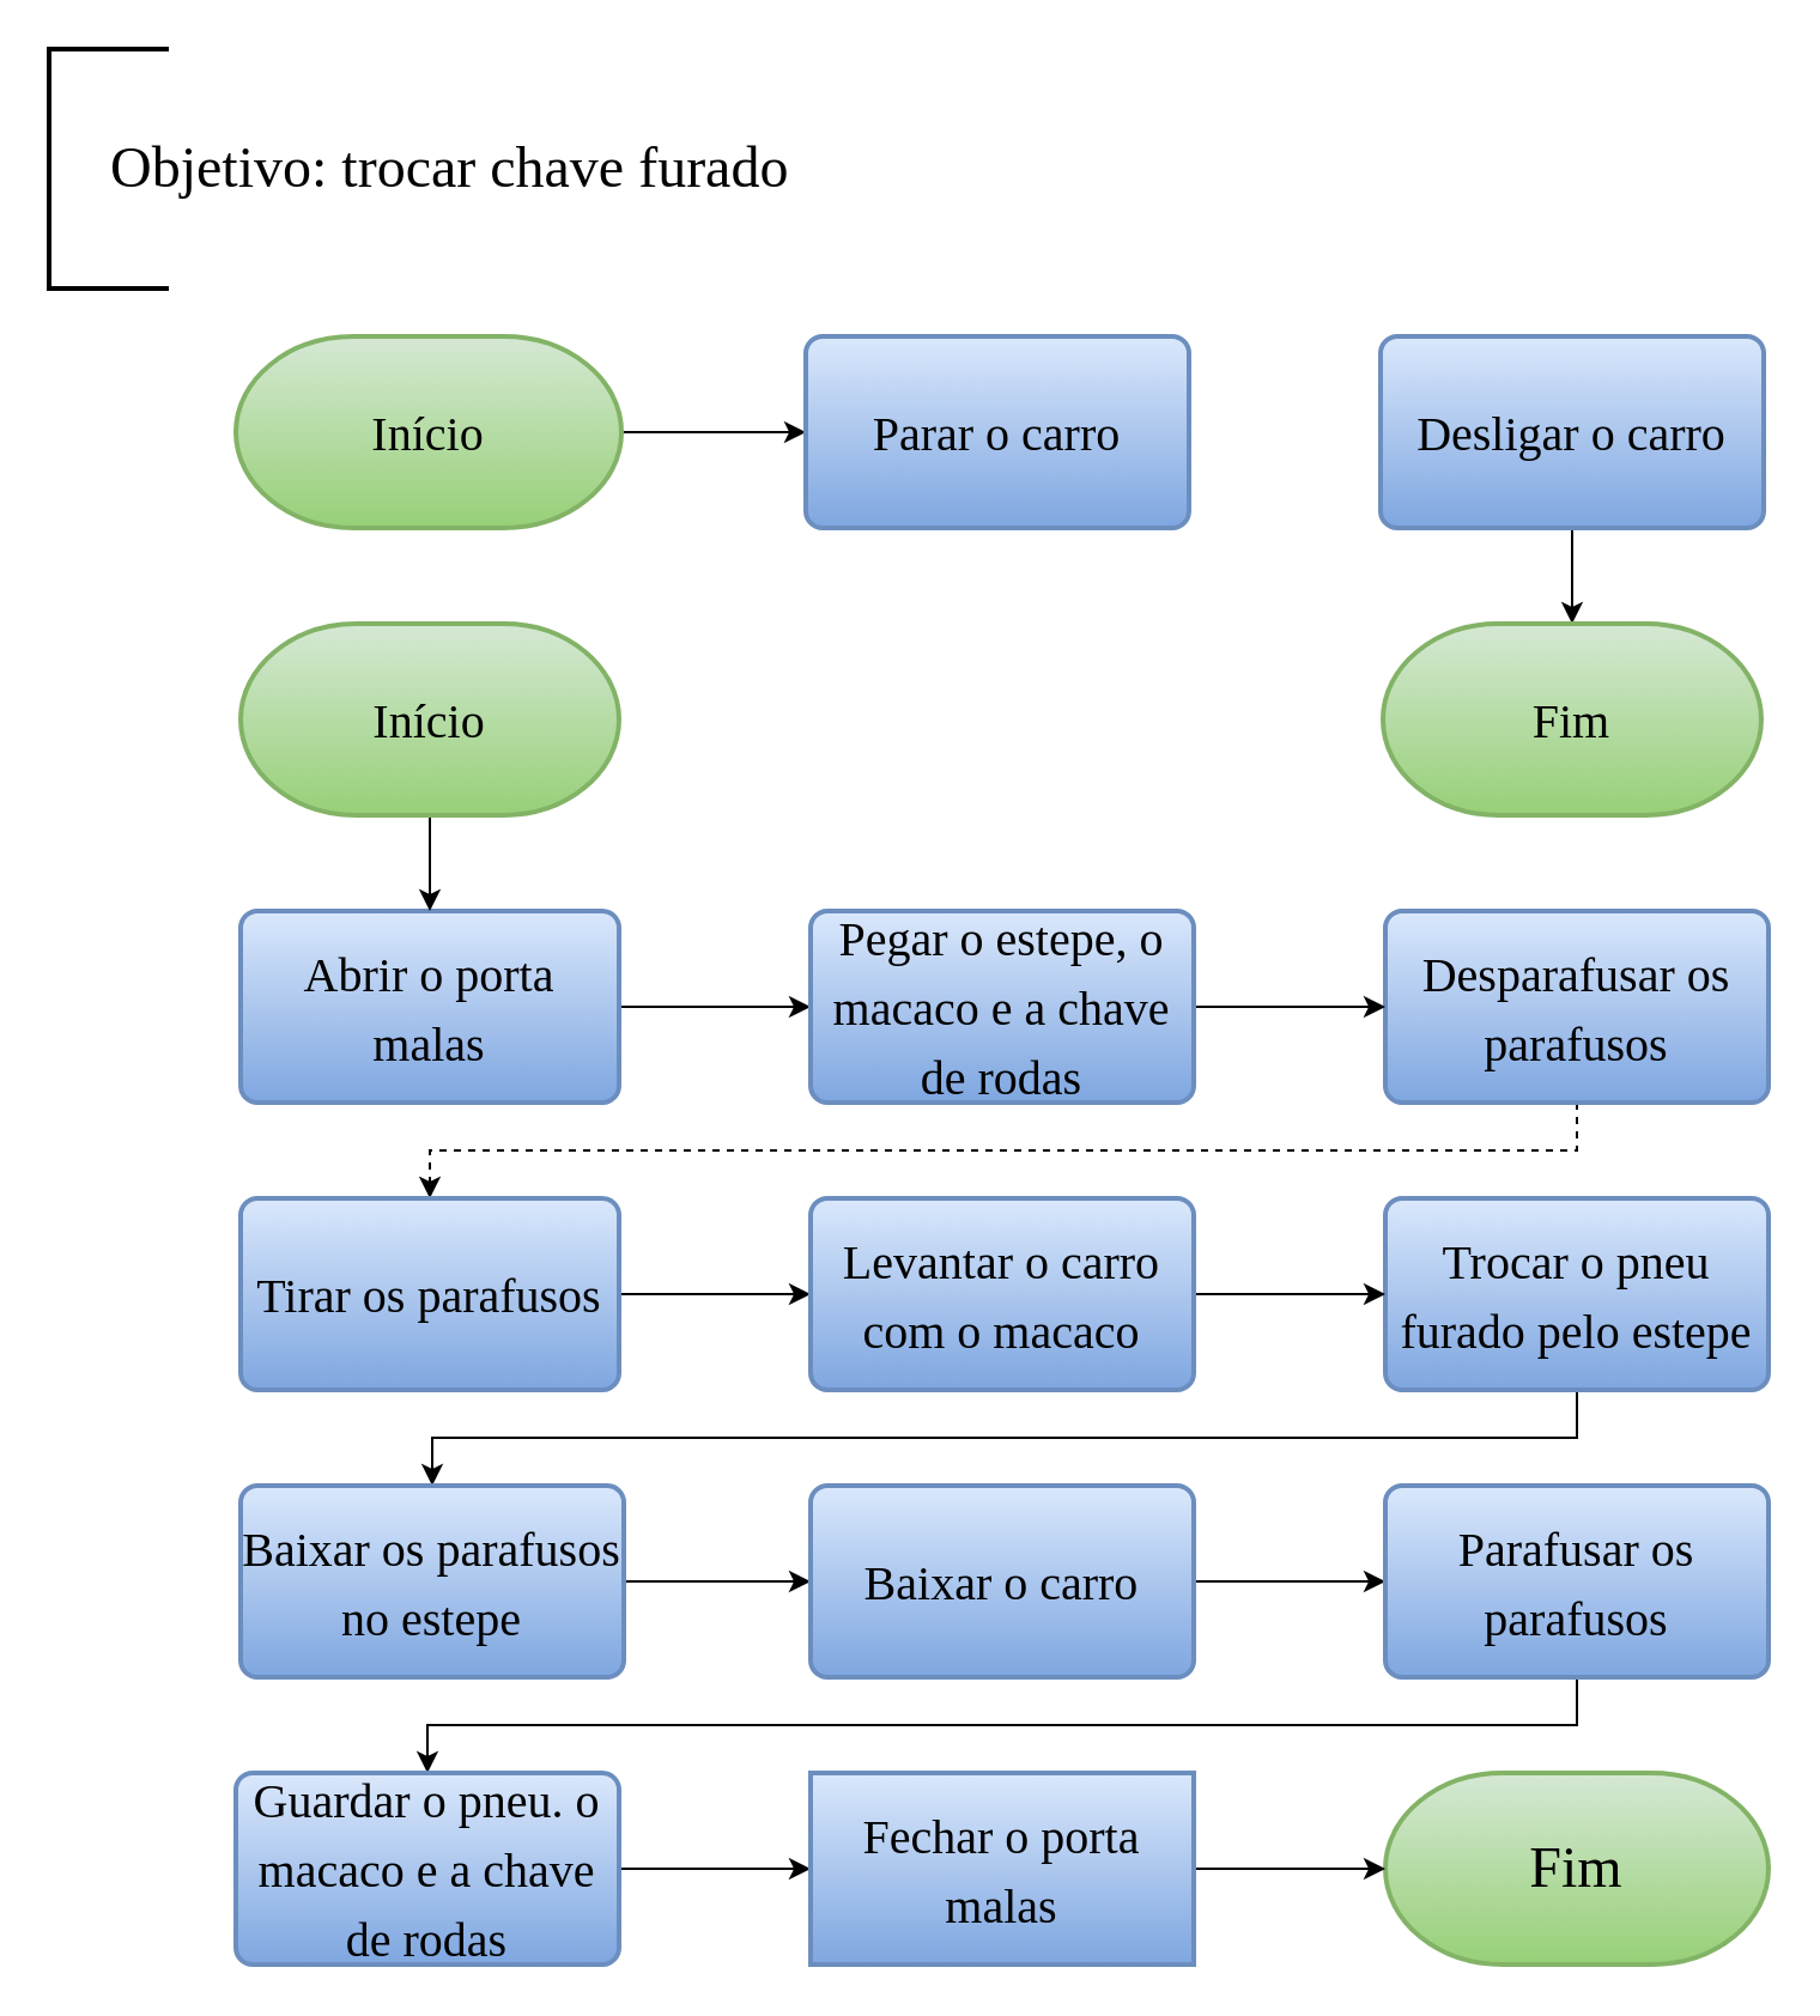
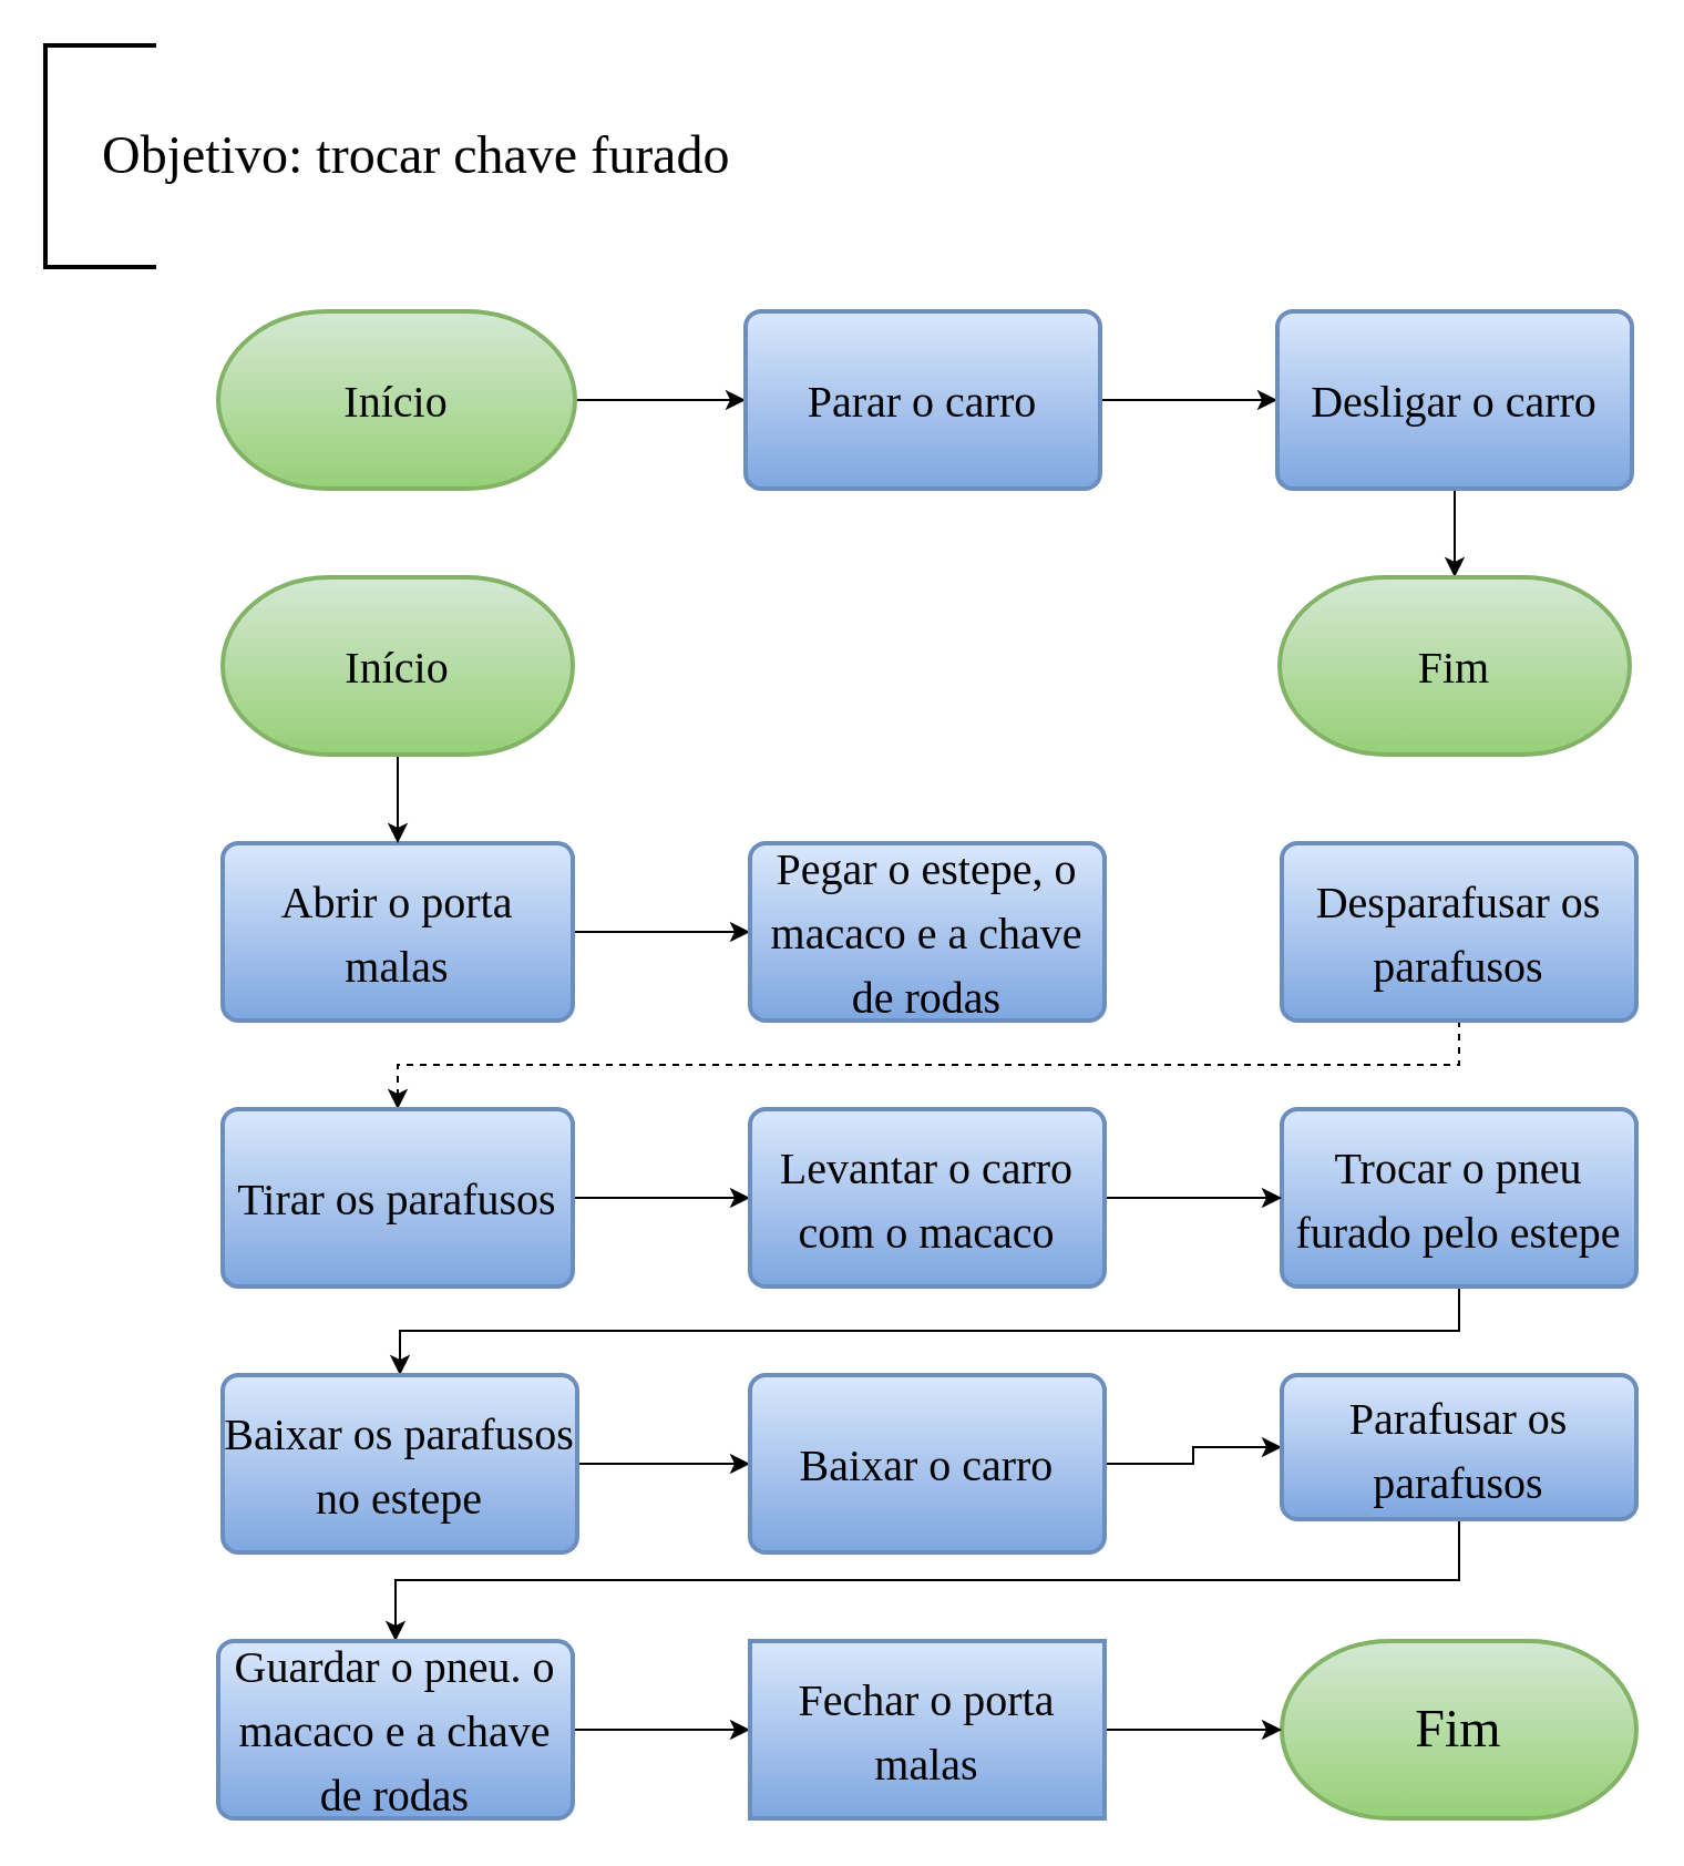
  <mxCell id="0" />
  <mxCell id="1" parent="0" />
  <mxCell id="2" style="edgeStyle=orthogonalEdgeStyle;rounded=0;orthogonalLoop=1;jettySize=auto;html=1;exitX=1;exitY=0.5;exitDx=0;exitDy=0;exitPerimeter=0;entryX=0;entryY=0.5;entryDx=0;entryDy=0;fontSize=20;" parent="1" source="3" target="5" edge="1"><mxGeometry relative="1" as="geometry" /></mxCell>
  <mxCell id="3" value="&lt;font style=&quot;font-size: 20px;&quot;&gt;Início&lt;/font&gt;" style="strokeWidth=2;html=1;shape=mxgraph.flowchart.terminator;whiteSpace=wrap;strokeColor=#82b366;shadow=0;sketch=0;fontFamily=Times New Roman;fontSize=20;fillColor=#d5e8d4;gradientColor=#97d077;fontStyle=0" parent="1" vertex="1"><mxGeometry x="98" y="140" width="161" height="80" as="geometry" /></mxCell>
+ <mxCell id="4" style="edgeStyle=orthogonalEdgeStyle;rounded=0;orthogonalLoop=1;jettySize=auto;html=1;exitX=1;exitY=0.5;exitDx=0;exitDy=0;entryX=0;entryY=0.5;entryDx=0;entryDy=0;fontSize=20;" parent="1" source="5" target="9" edge="1"><mxGeometry relative="1" as="geometry" /></mxCell>
  <mxCell id="5" value="&lt;span style=&quot;font-size: 20px&quot;&gt;Parar o carro&lt;/span&gt;" style="rounded=1;whiteSpace=wrap;html=1;absoluteArcSize=1;arcSize=14;strokeWidth=2;shadow=0;sketch=0;fillColor=#dae8fc;fontFamily=Times New Roman;fontSize=24;strokeColor=#6c8ebf;gradientColor=#7ea6e0;fontStyle=0" parent="1" vertex="1"><mxGeometry x="336" y="140" width="160" height="80" as="geometry" /></mxCell>
  <mxCell id="6" value="&lt;span style=&quot;font-size: 24px&quot;&gt;Fim&lt;br&gt;&lt;/span&gt;" style="strokeWidth=2;html=1;shape=mxgraph.flowchart.terminator;whiteSpace=wrap;strokeColor=#82b366;shadow=0;sketch=0;fontFamily=Times New Roman;fontSize=24;fillColor=#d5e8d4;gradientColor=#97d077;fontStyle=0" parent="1" vertex="1"><mxGeometry x="578" y="740" width="160" height="80" as="geometry" /></mxCell>
  <mxCell id="7" value="&amp;nbsp; &amp;nbsp; Objetivo: trocar chave furado" style="strokeWidth=2;html=1;shape=mxgraph.flowchart.annotation_1;align=left;pointerEvents=1;shadow=0;sketch=0;fillColor=#0066CC;fontFamily=Times New Roman;fontSize=24;fontColor=#000000;" parent="1" vertex="1"><mxGeometry x="20" y="20" width="50" height="100" as="geometry" /></mxCell>
  <mxCell id="8" style="edgeStyle=orthogonalEdgeStyle;rounded=0;orthogonalLoop=1;jettySize=auto;html=1;exitX=0.5;exitY=1;exitDx=0;exitDy=0;entryX=0.5;entryY=0;entryDx=0;entryDy=0;entryPerimeter=0;" edge="1" parent="1" source="9" target="32"><mxGeometry relative="1" as="geometry" /></mxCell>
  <mxCell id="9" value="&lt;font style=&quot;font-size: 20px&quot;&gt;Desligar o carro&lt;/font&gt;" style="rounded=1;whiteSpace=wrap;html=1;absoluteArcSize=1;arcSize=14;strokeWidth=2;shadow=0;sketch=0;fillColor=#dae8fc;fontFamily=Times New Roman;fontSize=24;strokeColor=#6c8ebf;gradientColor=#7ea6e0;fontStyle=0" parent="1" vertex="1"><mxGeometry x="576" y="140" width="160" height="80" as="geometry" /></mxCell>
  <mxCell id="10" style="edgeStyle=orthogonalEdgeStyle;rounded=0;orthogonalLoop=1;jettySize=auto;html=1;exitX=1;exitY=0.5;exitDx=0;exitDy=0;entryX=0;entryY=0.5;entryDx=0;entryDy=0;fontSize=20;" parent="1" source="11" target="17" edge="1"><mxGeometry relative="1" as="geometry" /></mxCell>
  <mxCell id="11" value="&lt;font style=&quot;font-size: 20px&quot;&gt;Abrir o porta malas&lt;/font&gt;" style="rounded=1;whiteSpace=wrap;html=1;absoluteArcSize=1;arcSize=14;strokeWidth=2;shadow=0;sketch=0;fillColor=#dae8fc;fontFamily=Times New Roman;fontSize=24;strokeColor=#6c8ebf;gradientColor=#7ea6e0;fontStyle=0" parent="1" vertex="1"><mxGeometry x="100" y="380" width="158" height="80" as="geometry" /></mxCell>
  <mxCell id="12" style="edgeStyle=orthogonalEdgeStyle;rounded=0;orthogonalLoop=1;jettySize=auto;html=1;exitX=0.5;exitY=1;exitDx=0;exitDy=0;entryX=0.5;entryY=0;entryDx=0;entryDy=0;fontSize=20;" parent="1" source="13" target="23" edge="1"><mxGeometry relative="1" as="geometry" /></mxCell>
  <mxCell id="13" value="&lt;span style=&quot;font-size: 20px&quot;&gt;Trocar o pneu furado pelo estepe&lt;/span&gt;" style="rounded=1;whiteSpace=wrap;html=1;absoluteArcSize=1;arcSize=14;strokeWidth=2;shadow=0;sketch=0;fillColor=#dae8fc;fontFamily=Times New Roman;fontSize=24;strokeColor=#6c8ebf;gradientColor=#7ea6e0;fontStyle=0" parent="1" vertex="1"><mxGeometry x="578" y="500" width="160" height="80" as="geometry" /></mxCell>
  <mxCell id="14" style="edgeStyle=orthogonalEdgeStyle;rounded=0;orthogonalLoop=1;jettySize=auto;html=1;exitX=0.5;exitY=1;exitDx=0;exitDy=0;entryX=0.5;entryY=0;entryDx=0;entryDy=0;fontSize=20;dashed=1;" parent="1" source="15" target="19" edge="1"><mxGeometry relative="1" as="geometry" /></mxCell>
  <mxCell id="15" value="&lt;span style=&quot;font-size: 20px&quot;&gt;Desparafusar os parafusos&lt;/span&gt;" style="rounded=1;whiteSpace=wrap;html=1;absoluteArcSize=1;arcSize=14;strokeWidth=2;shadow=0;sketch=0;fillColor=#dae8fc;fontFamily=Times New Roman;fontSize=24;strokeColor=#6c8ebf;gradientColor=#7ea6e0;fontStyle=0" parent="1" vertex="1"><mxGeometry x="578" y="380" width="160" height="80" as="geometry" /></mxCell>
- <mxCell id="16" style="edgeStyle=orthogonalEdgeStyle;rounded=0;orthogonalLoop=1;jettySize=auto;html=1;exitX=1;exitY=0.5;exitDx=0;exitDy=0;entryX=0;entryY=0.5;entryDx=0;entryDy=0;fontSize=20;" parent="1" source="17" target="15" edge="1"><mxGeometry relative="1" as="geometry" /></mxCell>
  <mxCell id="17" value="&lt;span style=&quot;font-size: 20px&quot;&gt;Pegar o estepe, o macaco e a chave de rodas&lt;/span&gt;" style="rounded=1;whiteSpace=wrap;html=1;absoluteArcSize=1;arcSize=14;strokeWidth=2;shadow=0;sketch=0;fillColor=#dae8fc;fontFamily=Times New Roman;fontSize=24;strokeColor=#6c8ebf;gradientColor=#7ea6e0;fontStyle=0" parent="1" vertex="1"><mxGeometry x="338" y="380" width="160" height="80" as="geometry" /></mxCell>
  <mxCell id="18" style="edgeStyle=orthogonalEdgeStyle;rounded=0;orthogonalLoop=1;jettySize=auto;html=1;exitX=1;exitY=0.5;exitDx=0;exitDy=0;entryX=0;entryY=0.5;entryDx=0;entryDy=0;fontSize=20;" parent="1" source="19" target="21" edge="1"><mxGeometry relative="1" as="geometry" /></mxCell>
  <mxCell id="19" value="&lt;span style=&quot;font-size: 20px&quot;&gt;Tirar os parafusos&lt;/span&gt;" style="rounded=1;whiteSpace=wrap;html=1;absoluteArcSize=1;arcSize=14;strokeWidth=2;shadow=0;sketch=0;fillColor=#dae8fc;fontFamily=Times New Roman;fontSize=24;strokeColor=#6c8ebf;gradientColor=#7ea6e0;fontStyle=0" parent="1" vertex="1"><mxGeometry x="100" y="500" width="158" height="80" as="geometry" /></mxCell>
  <mxCell id="20" style="edgeStyle=orthogonalEdgeStyle;rounded=0;orthogonalLoop=1;jettySize=auto;html=1;exitX=1;exitY=0.5;exitDx=0;exitDy=0;entryX=0;entryY=0.5;entryDx=0;entryDy=0;fontSize=20;" parent="1" source="21" target="13" edge="1"><mxGeometry relative="1" as="geometry" /></mxCell>
  <mxCell id="21" value="&lt;span style=&quot;font-size: 20px&quot;&gt;Levantar o carro com o macaco&lt;/span&gt;" style="rounded=1;whiteSpace=wrap;html=1;absoluteArcSize=1;arcSize=14;strokeWidth=2;shadow=0;sketch=0;fillColor=#dae8fc;fontFamily=Times New Roman;fontSize=24;strokeColor=#6c8ebf;gradientColor=#7ea6e0;fontStyle=0" parent="1" vertex="1"><mxGeometry x="338" y="500" width="160" height="80" as="geometry" /></mxCell>
  <mxCell id="22" style="edgeStyle=orthogonalEdgeStyle;rounded=0;orthogonalLoop=1;jettySize=auto;html=1;exitX=1;exitY=0.5;exitDx=0;exitDy=0;entryX=0;entryY=0.5;entryDx=0;entryDy=0;fontSize=20;" parent="1" source="23" target="25" edge="1"><mxGeometry relative="1" as="geometry" /></mxCell>
  <mxCell id="23" value="&lt;span style=&quot;font-size: 20px&quot;&gt;Baixar os parafusos no estepe&lt;/span&gt;" style="rounded=1;whiteSpace=wrap;html=1;absoluteArcSize=1;arcSize=14;strokeWidth=2;shadow=0;sketch=0;fillColor=#dae8fc;fontFamily=Times New Roman;fontSize=24;strokeColor=#6c8ebf;gradientColor=#7ea6e0;fontStyle=0" parent="1" vertex="1"><mxGeometry x="100" y="620" width="160" height="80" as="geometry" /></mxCell>
  <mxCell id="24" style="edgeStyle=orthogonalEdgeStyle;rounded=0;orthogonalLoop=1;jettySize=auto;html=1;exitX=1;exitY=0.5;exitDx=0;exitDy=0;entryX=0;entryY=0.5;entryDx=0;entryDy=0;fontSize=20;" parent="1" source="25" target="27" edge="1"><mxGeometry relative="1" as="geometry" /></mxCell>
  <mxCell id="25" value="&lt;span style=&quot;font-size: 20px&quot;&gt;Baixar o carro&lt;/span&gt;" style="rounded=1;whiteSpace=wrap;html=1;absoluteArcSize=1;arcSize=14;strokeWidth=2;shadow=0;sketch=0;fillColor=#dae8fc;fontFamily=Times New Roman;fontSize=24;strokeColor=#6c8ebf;gradientColor=#7ea6e0;fontStyle=0" parent="1" vertex="1"><mxGeometry x="338" y="620" width="160" height="80" as="geometry" /></mxCell>
  <mxCell id="26" style="edgeStyle=orthogonalEdgeStyle;rounded=0;orthogonalLoop=1;jettySize=auto;html=1;exitX=0.5;exitY=1;exitDx=0;exitDy=0;entryX=0.5;entryY=0;entryDx=0;entryDy=0;fontSize=20;" parent="1" source="27" target="29" edge="1"><mxGeometry relative="1" as="geometry" /></mxCell>
- <mxCell id="27" value="&lt;span style=&quot;font-size: 20px&quot;&gt;Parafusar os parafusos&lt;/span&gt;" style="rounded=1;whiteSpace=wrap;html=1;absoluteArcSize=1;arcSize=14;strokeWidth=2;shadow=0;sketch=0;fillColor=#dae8fc;fontFamily=Times New Roman;fontSize=24;strokeColor=#6c8ebf;gradientColor=#7ea6e0;fontStyle=0" parent="1" vertex="1"><mxGeometry x="578" y="620" width="160" height="80" as="geometry" /></mxCell>
+ <mxCell id="27" value="&lt;span style=&quot;font-size: 20px&quot;&gt;Parafusar os parafusos&lt;/span&gt;" style="rounded=1;whiteSpace=wrap;html=1;absoluteArcSize=1;arcSize=14;strokeWidth=2;shadow=0;sketch=0;fillColor=#dae8fc;fontFamily=Times New Roman;fontSize=24;strokeColor=#6c8ebf;gradientColor=#7ea6e0;fontStyle=0" parent="1" vertex="1"><mxGeometry x="578" y="620" width="160" height="65" as="geometry" /></mxCell>
  <mxCell id="28" style="edgeStyle=orthogonalEdgeStyle;rounded=0;orthogonalLoop=1;jettySize=auto;html=1;exitX=1;exitY=0.5;exitDx=0;exitDy=0;entryX=0;entryY=0.5;entryDx=0;entryDy=0;fontSize=20;" parent="1" source="29" target="31" edge="1"><mxGeometry relative="1" as="geometry" /></mxCell>
  <mxCell id="29" value="&lt;span style=&quot;font-size: 20px&quot;&gt;Guardar o pneu. o macaco e a chave de rodas&lt;/span&gt;" style="rounded=1;whiteSpace=wrap;html=1;absoluteArcSize=1;arcSize=14;strokeWidth=2;shadow=0;sketch=0;fillColor=#dae8fc;fontFamily=Times New Roman;fontSize=24;strokeColor=#6c8ebf;gradientColor=#7ea6e0;fontStyle=0" parent="1" vertex="1"><mxGeometry x="98" y="740" width="160" height="80" as="geometry" /></mxCell>
  <mxCell id="30" style="edgeStyle=orthogonalEdgeStyle;rounded=0;orthogonalLoop=1;jettySize=auto;html=1;exitX=1;exitY=0.5;exitDx=0;exitDy=0;entryX=0;entryY=0.5;entryDx=0;entryDy=0;entryPerimeter=0;fontSize=20;" parent="1" source="31" target="6" edge="1"><mxGeometry relative="1" as="geometry" /></mxCell>
  <mxCell id="31" value="&lt;font style=&quot;font-size: 20px&quot;&gt;Fechar o porta malas&lt;/font&gt;" style="whiteSpace=wrap;html=1;absoluteArcSize=1;arcSize=14;strokeWidth=2;shadow=0;sketch=0;fillColor=#dae8fc;fontFamily=Times New Roman;fontSize=24;strokeColor=#6c8ebf;gradientColor=#7ea6e0;fontStyle=0;rounded=0;" parent="1" vertex="1"><mxGeometry x="338" y="740" width="160" height="80" as="geometry" /></mxCell>
  <mxCell id="32" value="&lt;font style=&quot;font-size: 20px&quot;&gt;Fim&lt;/font&gt;" style="strokeWidth=2;html=1;shape=mxgraph.flowchart.terminator;whiteSpace=wrap;strokeColor=#82b366;shadow=0;sketch=0;fontFamily=Times New Roman;fontSize=20;fillColor=#d5e8d4;gradientColor=#97d077;fontStyle=0" vertex="1" parent="1"><mxGeometry x="577" y="260" width="158" height="80" as="geometry" /></mxCell>
  <mxCell id="33" style="edgeStyle=orthogonalEdgeStyle;rounded=0;orthogonalLoop=1;jettySize=auto;html=1;exitX=0.5;exitY=1;exitDx=0;exitDy=0;exitPerimeter=0;" edge="1" parent="1" source="34" target="11"><mxGeometry relative="1" as="geometry" /></mxCell>
  <mxCell id="34" value="&lt;font style=&quot;font-size: 20px;&quot;&gt;Início&lt;/font&gt;" style="strokeWidth=2;html=1;shape=mxgraph.flowchart.terminator;whiteSpace=wrap;strokeColor=#82b366;shadow=0;sketch=0;fontFamily=Times New Roman;fontSize=20;fillColor=#d5e8d4;gradientColor=#97d077;fontStyle=0" vertex="1" parent="1"><mxGeometry x="100" y="260" width="158" height="80" as="geometry" /></mxCell>
